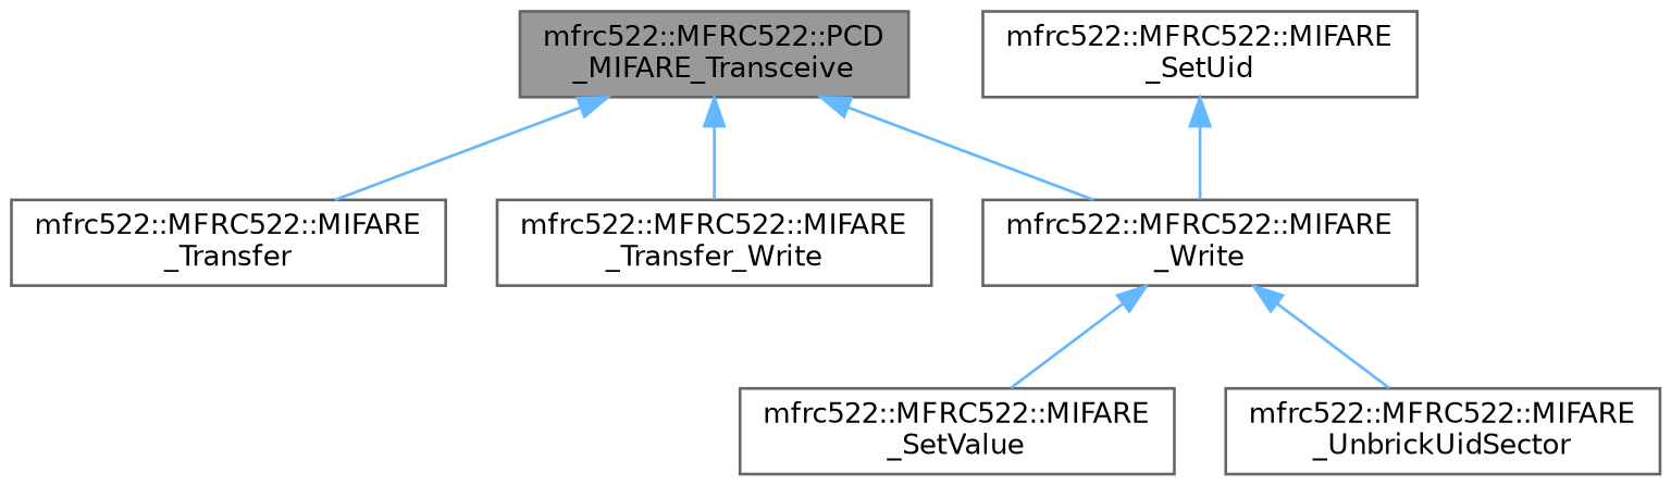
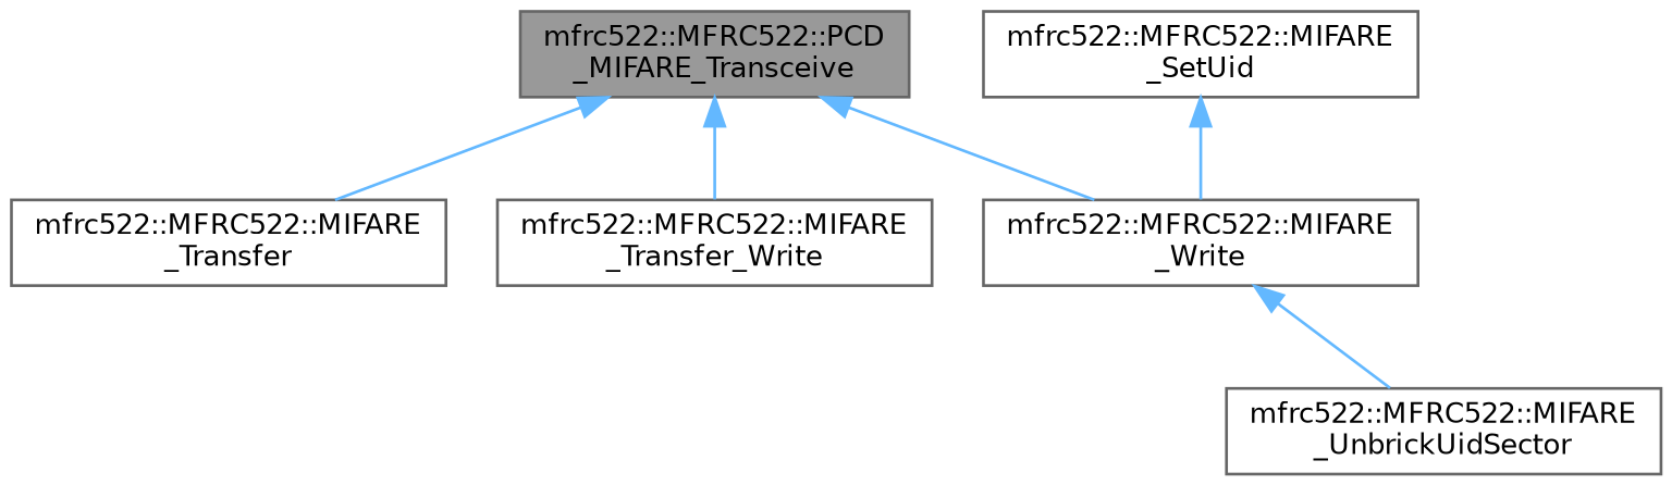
  digraph {
    rankdir=TB
    node [color=grey40 fillcolor=white fontname=Helvetica fontsize=10 shape=box style=filled]
    edge [color=steelblue1 dir=back fontname=Helvetica fontsize=10 labelfontname=Helvetica labelfontsize=10 style=solid]
    n1 [color=gray40 fillcolor=grey60 fontcolor=black height=0.2 label="mfrc522::MFRC522::PCD\l_MIFARE_Transceive" width=0.4]
    n2 [height=0.2 label="mfrc522::MFRC522::MIFARE\l_Transfer" width=0.4]
    n3 [height=0.2 label="mfrc522::MFRC522::MIFARE\l_Transfer_Write" width=0.4]
    n4 [height=0.2 label="mfrc522::MFRC522::MIFARE\l_Write" width=0.4]
-   n5 [height=0.2 label="mfrc522::MFRC522::MIFARE\l_SetValue" width=0.4]
    n6 [height=0.2 label="mfrc522::MFRC522::MIFARE\l_UnbrickUidSector" width=0.4]
    n7 [height=0.2 label="mfrc522::MFRC522::MIFARE\l_SetUid" width=0.4]
    n1 -> n2
    n1 -> n3
    n1 -> n4
-   n4 -> n5
    n4 -> n6
    n7 -> n4
  }
